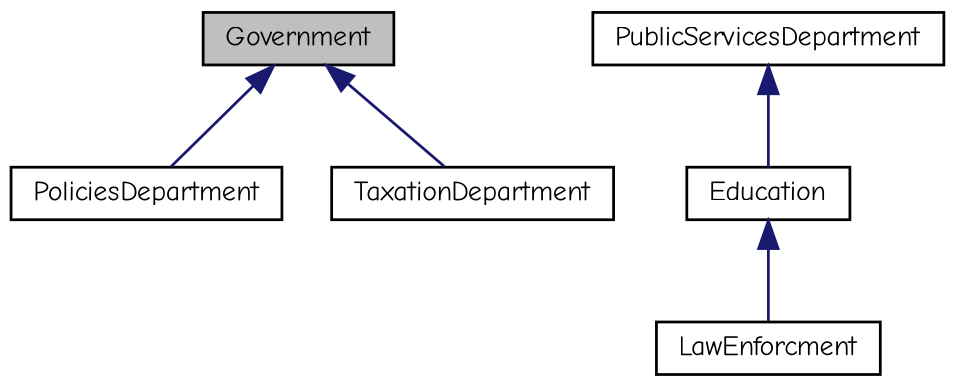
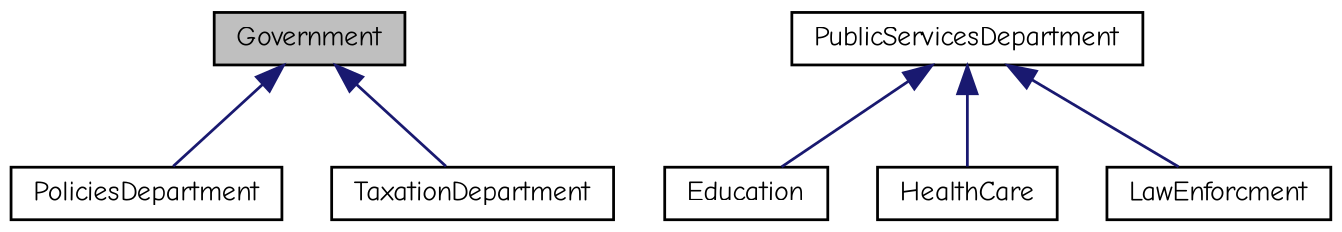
  digraph {
    fontname="Comic Neue"
    node [color=black fillcolor=white fontname="Comic Neue" fontsize=10 shape=record style=filled]
    edge [color=midnightblue dir=back fontname="Comic Neue" fontsize=10 labelfontname=Helvetica labelfontsize=10 style=solid]
    n1 [fillcolor=grey75 fontcolor=black height=0.2 label=Government width=0.4]
    n2 [height=0.2 label=PoliciesDepartment width=0.4]
    n3 [height=0.2 label=TaxationDepartment width=0.4]
    n4 [height=0.2 label=PublicServicesDepartment width=0.4]
    n5 [height=0.2 label=Education width=0.4]
+   n6 [height=0.2 label=HealthCare width=0.4]
    n7 [height=0.2 label=LawEnforcment width=0.4]
    n1 -> n2
    n1 -> n3
    n4 -> n5
-   n5 -> n7
+   n4 -> n6
+   n4 -> n7
  }
